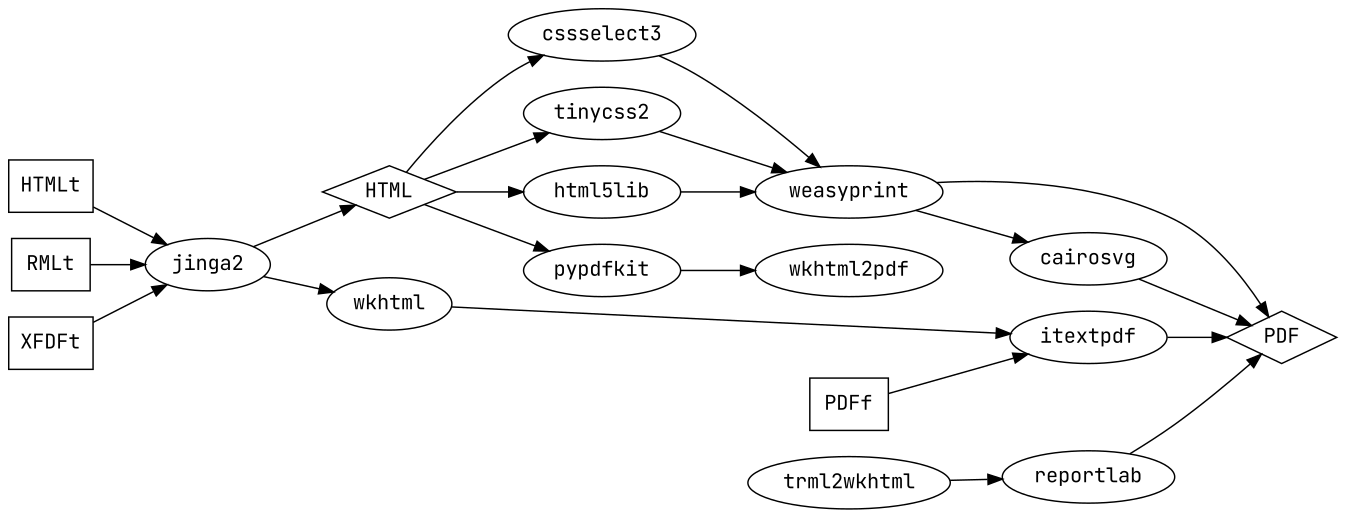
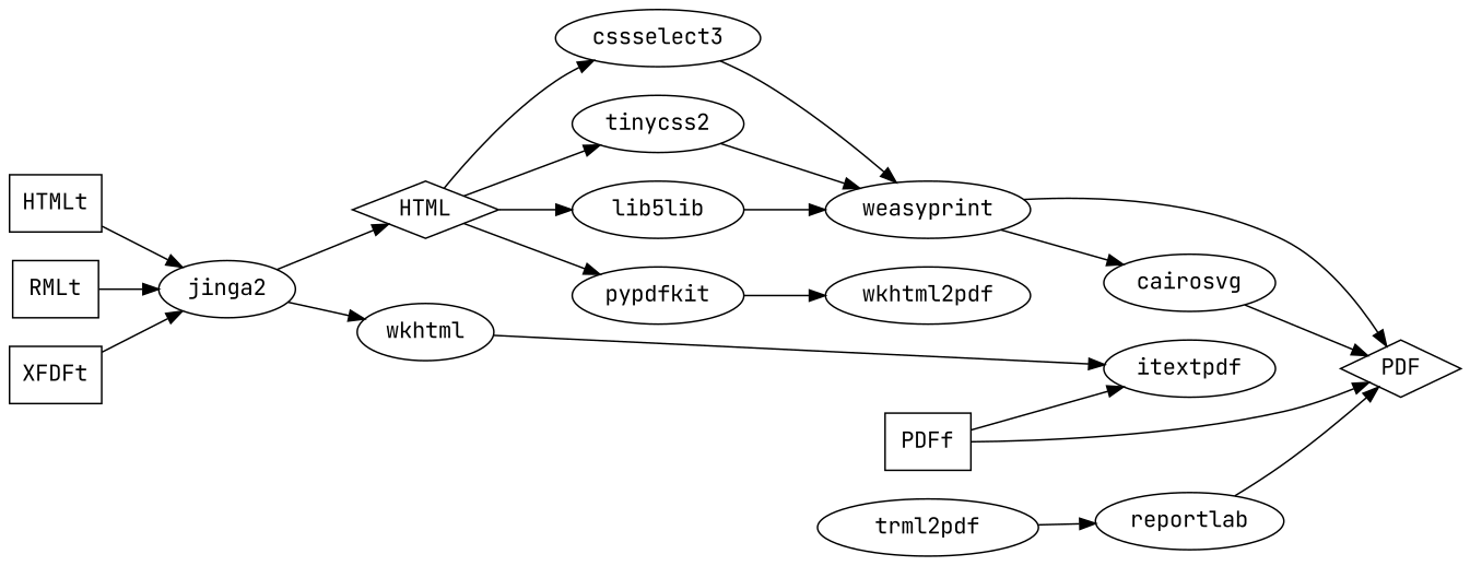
  digraph {
    fontname="JetBrains Mono"
    rankdir=LR
    node [fontname="JetBrains Mono"]
    edge [fontname="JetBrains Mono"]
    HTMLt [shape=rect]
    RMLt [shape=rect]
    XFDFt [shape=rect]
    PDFf [shape=rect]
    HTML [shape=diamond]
    PDF [shape=diamond]
    jinga2
    itextpdf
    cssselect3
    tinycss2
-   html5lib
+   html5lib [label=lib5lib]
    pypdfkit
    n13 [label=wkhtml]
    weasyprint
    wkhtml2pdf
-   trml2pdf [label=trml2wkhtml]
+   trml2pdf
    reportlab
    cairosvg
    subgraph sub_1 {
      HTMLt
      RMLt
      XFDFt
      PDFf
    }
    subgraph sub_2 {
      HTML
      PDF
    }
    HTMLt -> jinga2
    RMLt -> jinga2
    XFDFt -> jinga2
    PDFf -> itextpdf
    HTML -> cssselect3
    HTML -> tinycss2
    HTML -> html5lib
    HTML -> pypdfkit
    jinga2 -> HTML
    jinga2 -> n13
-   itextpdf -> PDF
+   PDFf -> PDF
    cssselect3 -> weasyprint
    tinycss2 -> weasyprint
    html5lib -> weasyprint
    pypdfkit -> wkhtml2pdf
    n13 -> itextpdf
    weasyprint -> PDF
    weasyprint -> cairosvg
    trml2pdf -> reportlab
    reportlab -> PDF
    cairosvg -> PDF
  }
